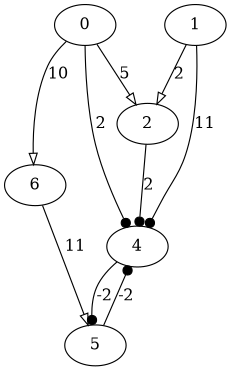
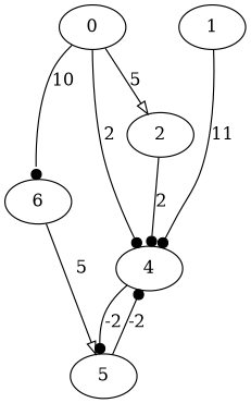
  digraph {
    edge [arrowhead=dot]
    0
    2
    6
    4
    1
    5
    0 -> 2 [arrowhead=onormal label=5]
-   0 -> 6 [arrowhead=onormal label=10]
+   0 -> 6 [label=10]
    0 -> 4 [label=2]
    2 -> 4 [label=2]
-   6 -> 5 [arrowhead=onormal label=11]
+   6 -> 5 [arrowhead=onormal label=5]
    4 -> 5 [label=-2]
-   1 -> 2 [arrowhead=onormal label=2]
    1 -> 4 [label=11]
    5 -> 4 [label=-2]
  }
